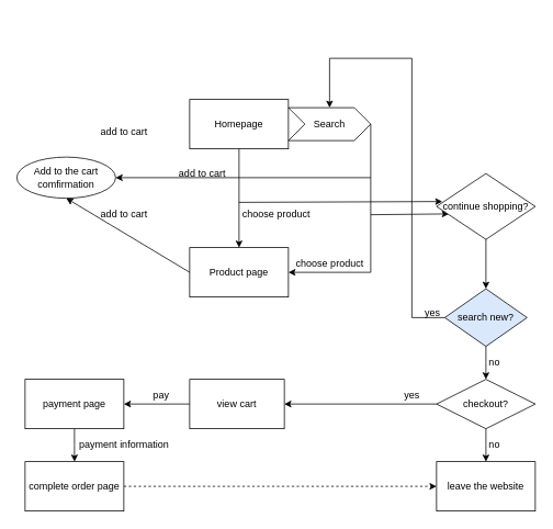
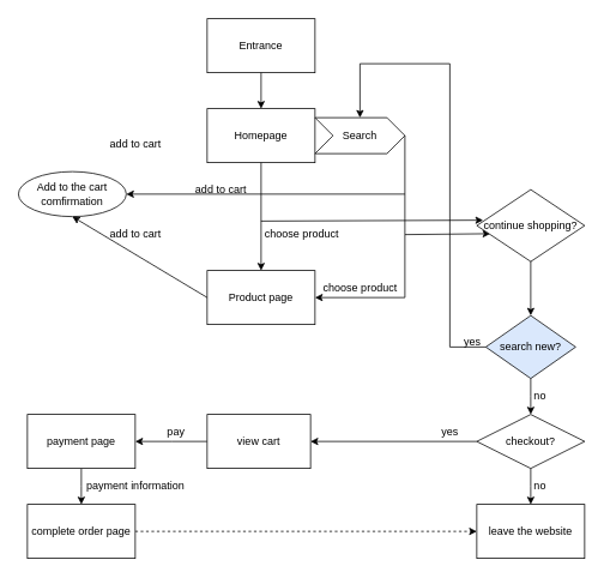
  <mxCell id="0" />
  <mxCell id="1" parent="0" />
+ <mxCell id="2" value="Entrance" style="rounded=0;whiteSpace=wrap;html=1;" vertex="1" parent="1"><mxGeometry x="230" y="20" width="120" height="60" as="geometry" /></mxCell>
+ <mxCell id="3" value="" style="endArrow=classic;html=1;rounded=0;exitX=0.5;exitY=1;exitDx=0;exitDy=0;" edge="1" parent="1" source="2" target="4"><mxGeometry width="50" height="50" relative="1" as="geometry"><mxPoint x="260" y="300" as="sourcePoint" /><mxPoint x="210" y="140" as="targetPoint" /></mxGeometry></mxCell>
  <mxCell id="4" value="Homepage" style="rounded=0;whiteSpace=wrap;html=1;" vertex="1" parent="1"><mxGeometry x="230" y="120" width="120" height="60" as="geometry" /></mxCell>
  <mxCell id="5" value="Search" style="shape=step;perimeter=stepPerimeter;whiteSpace=wrap;html=1;fixedSize=1;" vertex="1" parent="1"><mxGeometry x="350" y="130" width="100" height="40" as="geometry" /></mxCell>
  <mxCell id="6" value="" style="endArrow=classic;html=1;rounded=0;exitX=1;exitY=0.5;exitDx=0;exitDy=0;" edge="1" parent="1" source="5"><mxGeometry width="50" height="50" relative="1" as="geometry"><mxPoint x="260" y="300" as="sourcePoint" /><mxPoint x="350" y="330" as="targetPoint" /><Array as="points"><mxPoint x="450" y="260" /><mxPoint x="450" y="330" /></Array></mxGeometry></mxCell>
  <mxCell id="7" value="Product page" style="rounded=0;whiteSpace=wrap;html=1;" vertex="1" parent="1"><mxGeometry x="230" y="300" width="120" height="60" as="geometry" /></mxCell>
  <mxCell id="8" value="" style="endArrow=classic;html=1;rounded=0;exitX=0.5;exitY=1;exitDx=0;exitDy=0;entryX=0.5;entryY=0;entryDx=0;entryDy=0;" edge="1" parent="1" source="4" target="7"><mxGeometry width="50" height="50" relative="1" as="geometry"><mxPoint x="260" y="300" as="sourcePoint" /><mxPoint x="310" y="250" as="targetPoint" /></mxGeometry></mxCell>
  <mxCell id="9" value="Add to the cart comfirmation" style="ellipse;whiteSpace=wrap;html=1;" vertex="1" parent="1"><mxGeometry x="20" y="190" width="120" height="50" as="geometry" /></mxCell>
  <mxCell id="10" value="" style="endArrow=classic;html=1;rounded=0;" edge="1" parent="1" target="9"><mxGeometry width="50" height="50" relative="1" as="geometry"><mxPoint x="450" y="215" as="sourcePoint" /><mxPoint x="310" y="240" as="targetPoint" /></mxGeometry></mxCell>
  <mxCell id="11" value="add to cart" style="text;html=1;align=center;verticalAlign=middle;resizable=0;points=[];autosize=1;strokeColor=none;fillColor=none;" vertex="1" parent="1"><mxGeometry x="115" y="150" width="70" height="20" as="geometry" /></mxCell>
  <mxCell id="12" value="add to cart" style="text;html=1;align=center;verticalAlign=middle;resizable=0;points=[];autosize=1;strokeColor=none;fillColor=none;" vertex="1" parent="1"><mxGeometry x="210" y="200" width="70" height="20" as="geometry" /></mxCell>
  <mxCell id="13" value="choose product" style="text;html=1;align=center;verticalAlign=middle;resizable=0;points=[];autosize=1;strokeColor=none;fillColor=none;" vertex="1" parent="1"><mxGeometry x="285" y="250" width="100" height="20" as="geometry" /></mxCell>
  <mxCell id="14" value="choose product" style="text;html=1;align=center;verticalAlign=middle;resizable=0;points=[];autosize=1;strokeColor=none;fillColor=none;" vertex="1" parent="1"><mxGeometry x="350" y="310" width="100" height="20" as="geometry" /></mxCell>
  <mxCell id="15" value="" style="endArrow=classic;html=1;rounded=0;entryX=0.125;entryY=0.613;entryDx=0;entryDy=0;entryPerimeter=0;" edge="1" parent="1" target="18"><mxGeometry width="50" height="50" relative="1" as="geometry"><mxPoint x="450" y="260" as="sourcePoint" /><mxPoint x="530" y="260" as="targetPoint" /></mxGeometry></mxCell>
  <mxCell id="16" value="" style="endArrow=classic;html=1;rounded=0;entryX=0.058;entryY=0.425;entryDx=0;entryDy=0;entryPerimeter=0;" edge="1" parent="1" target="18"><mxGeometry width="50" height="50" relative="1" as="geometry"><mxPoint x="290" y="245" as="sourcePoint" /><mxPoint x="530" y="245" as="targetPoint" /></mxGeometry></mxCell>
  <mxCell id="17" value="" style="endArrow=classic;html=1;rounded=0;exitX=0.5;exitY=1;exitDx=0;exitDy=0;" edge="1" parent="1"><mxGeometry width="50" height="50" relative="1" as="geometry"><mxPoint x="590" y="260" as="sourcePoint" /><mxPoint x="590" y="350" as="targetPoint" /></mxGeometry></mxCell>
  <mxCell id="18" value="continue shopping?" style="rhombus;whiteSpace=wrap;html=1;" vertex="1" parent="1"><mxGeometry x="530" y="210" width="120" height="80" as="geometry" /></mxCell>
  <mxCell id="19" style="edgeStyle=orthogonalEdgeStyle;rounded=0;orthogonalLoop=1;jettySize=auto;html=1;exitX=0.5;exitY=1;exitDx=0;exitDy=0;" edge="1" parent="1" source="20"><mxGeometry relative="1" as="geometry"><mxPoint x="590" y="460" as="targetPoint" /></mxGeometry></mxCell>
  <mxCell id="20" value="search new?" style="rhombus;whiteSpace=wrap;html=1;fillColor=#dae8fc;" vertex="1" parent="1"><mxGeometry x="540" y="350" width="100" height="70" as="geometry" /></mxCell>
  <mxCell id="21" value="" style="endArrow=classic;html=1;rounded=0;exitX=0;exitY=0.5;exitDx=0;exitDy=0;entryX=0.5;entryY=0;entryDx=0;entryDy=0;" edge="1" parent="1" source="20" target="5"><mxGeometry width="50" height="50" relative="1" as="geometry"><mxPoint x="260" y="290" as="sourcePoint" /><mxPoint x="420" y="385" as="targetPoint" /><Array as="points"><mxPoint x="500" y="385" /><mxPoint x="500" y="70" /><mxPoint x="400" y="70" /></Array></mxGeometry></mxCell>
  <mxCell id="22" value="yes" style="text;html=1;align=center;verticalAlign=middle;resizable=0;points=[];autosize=1;strokeColor=none;fillColor=none;" vertex="1" parent="1"><mxGeometry x="510" y="370" width="30" height="20" as="geometry" /></mxCell>
  <mxCell id="23" value="no" style="text;html=1;align=center;verticalAlign=middle;resizable=0;points=[];autosize=1;strokeColor=none;fillColor=none;" vertex="1" parent="1"><mxGeometry x="585" y="430" width="30" height="20" as="geometry" /></mxCell>
  <mxCell id="24" style="edgeStyle=orthogonalEdgeStyle;rounded=0;orthogonalLoop=1;jettySize=auto;html=1;exitX=0;exitY=0.5;exitDx=0;exitDy=0;entryX=1;entryY=0.5;entryDx=0;entryDy=0;" edge="1" parent="1" source="26" target="31"><mxGeometry relative="1" as="geometry"><mxPoint x="470" y="490" as="targetPoint" /></mxGeometry></mxCell>
  <mxCell id="25" style="edgeStyle=orthogonalEdgeStyle;rounded=0;orthogonalLoop=1;jettySize=auto;html=1;exitX=0.5;exitY=1;exitDx=0;exitDy=0;" edge="1" parent="1" source="26"><mxGeometry relative="1" as="geometry"><mxPoint x="590" y="560" as="targetPoint" /></mxGeometry></mxCell>
  <mxCell id="26" value="checkout?" style="rhombus;whiteSpace=wrap;html=1;" vertex="1" parent="1"><mxGeometry x="530" y="460" width="120" height="60" as="geometry" /></mxCell>
  <mxCell id="27" value="" style="endArrow=classic;html=1;rounded=0;exitX=0;exitY=0.5;exitDx=0;exitDy=0;entryX=0.5;entryY=1;entryDx=0;entryDy=0;" edge="1" parent="1" source="7" target="9"><mxGeometry width="50" height="50" relative="1" as="geometry"><mxPoint x="260" y="340" as="sourcePoint" /><mxPoint x="310" y="290" as="targetPoint" /></mxGeometry></mxCell>
  <mxCell id="28" value="add to cart" style="text;html=1;align=center;verticalAlign=middle;resizable=0;points=[];autosize=1;strokeColor=none;fillColor=none;" vertex="1" parent="1"><mxGeometry x="115" y="250" width="70" height="20" as="geometry" /></mxCell>
  <mxCell id="29" value="yes" style="text;html=1;align=center;verticalAlign=middle;resizable=0;points=[];autosize=1;strokeColor=none;fillColor=none;" vertex="1" parent="1"><mxGeometry x="485" y="470" width="30" height="20" as="geometry" /></mxCell>
  <mxCell id="30" style="edgeStyle=orthogonalEdgeStyle;rounded=0;orthogonalLoop=1;jettySize=auto;html=1;exitX=0;exitY=0.5;exitDx=0;exitDy=0;" edge="1" parent="1" source="31"><mxGeometry relative="1" as="geometry"><mxPoint x="150" y="490" as="targetPoint" /></mxGeometry></mxCell>
  <mxCell id="31" value="view cart" style="rounded=0;whiteSpace=wrap;html=1;" vertex="1" parent="1"><mxGeometry x="230" y="460" width="115" height="60" as="geometry" /></mxCell>
  <mxCell id="32" value="no" style="text;html=1;align=center;verticalAlign=middle;resizable=0;points=[];autosize=1;strokeColor=none;fillColor=none;" vertex="1" parent="1"><mxGeometry x="585" y="530" width="30" height="20" as="geometry" /></mxCell>
  <mxCell id="33" value="leave the website" style="rounded=0;whiteSpace=wrap;html=1;" vertex="1" parent="1"><mxGeometry x="530" y="560" width="120" height="60" as="geometry" /></mxCell>
  <mxCell id="34" value="pay" style="text;html=1;align=center;verticalAlign=middle;resizable=0;points=[];autosize=1;strokeColor=none;fillColor=none;" vertex="1" parent="1"><mxGeometry x="180" y="470" width="30" height="20" as="geometry" /></mxCell>
  <mxCell id="35" style="edgeStyle=orthogonalEdgeStyle;rounded=0;orthogonalLoop=1;jettySize=auto;html=1;exitX=0.5;exitY=1;exitDx=0;exitDy=0;" edge="1" parent="1" source="36"><mxGeometry relative="1" as="geometry"><mxPoint x="90" y="560" as="targetPoint" /></mxGeometry></mxCell>
  <mxCell id="36" value="payment page" style="rounded=0;whiteSpace=wrap;html=1;" vertex="1" parent="1"><mxGeometry x="30" y="460" width="120" height="60" as="geometry" /></mxCell>
  <mxCell id="37" value="payment information" style="text;html=1;align=center;verticalAlign=middle;resizable=0;points=[];autosize=1;strokeColor=none;fillColor=none;" vertex="1" parent="1"><mxGeometry x="90" y="530" width="120" height="20" as="geometry" /></mxCell>
  <mxCell id="38" style="edgeStyle=orthogonalEdgeStyle;rounded=0;orthogonalLoop=1;jettySize=auto;html=1;exitX=1;exitY=0.5;exitDx=0;exitDy=0;entryX=0;entryY=0.5;entryDx=0;entryDy=0;dashed=1;" edge="1" parent="1" source="39" target="33"><mxGeometry relative="1" as="geometry" /></mxCell>
  <mxCell id="39" value="complete order page" style="rounded=0;whiteSpace=wrap;html=1;" vertex="1" parent="1"><mxGeometry x="30" y="560" width="120" height="60" as="geometry" /></mxCell>
